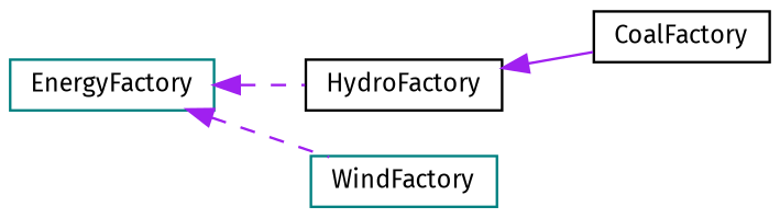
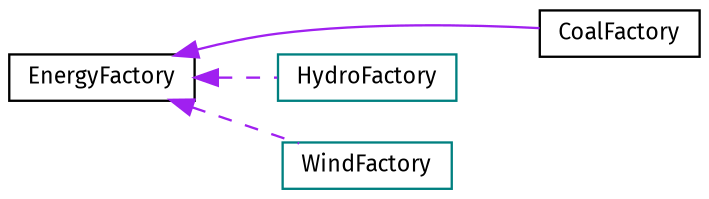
  digraph {
    fontname="Fira Sans"
    rankdir=LR
    node [color=black fillcolor=white fontname="Fira Sans" fontsize=10 shape=record style=filled]
    edge [color=purple dir=back fontname="Fira Sans" fontsize=10 labelfontname=Helvetica labelfontsize=10 style=dashed]
-   n1 [color=teal height=0.2 label=EnergyFactory width=0.4]
+   n1 [height=0.2 label=EnergyFactory width=0.4]
    n2 [height=0.2 label=CoalFactory width=0.4]
-   n3 [height=0.2 label=HydroFactory width=0.4]
+   n3 [color=teal height=0.2 label=HydroFactory width=0.4]
    n4 [color=teal height=0.2 label=WindFactory width=0.4]
-   n3 -> n2 [style=solid]
+   n1 -> n2 [style=solid]
    n1 -> n3
    n1 -> n4
  }
